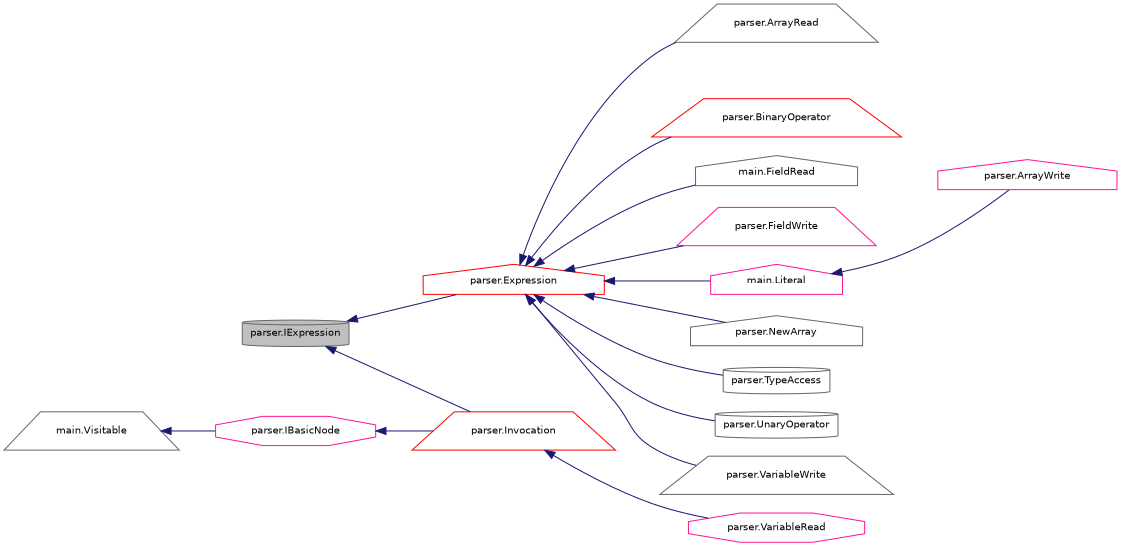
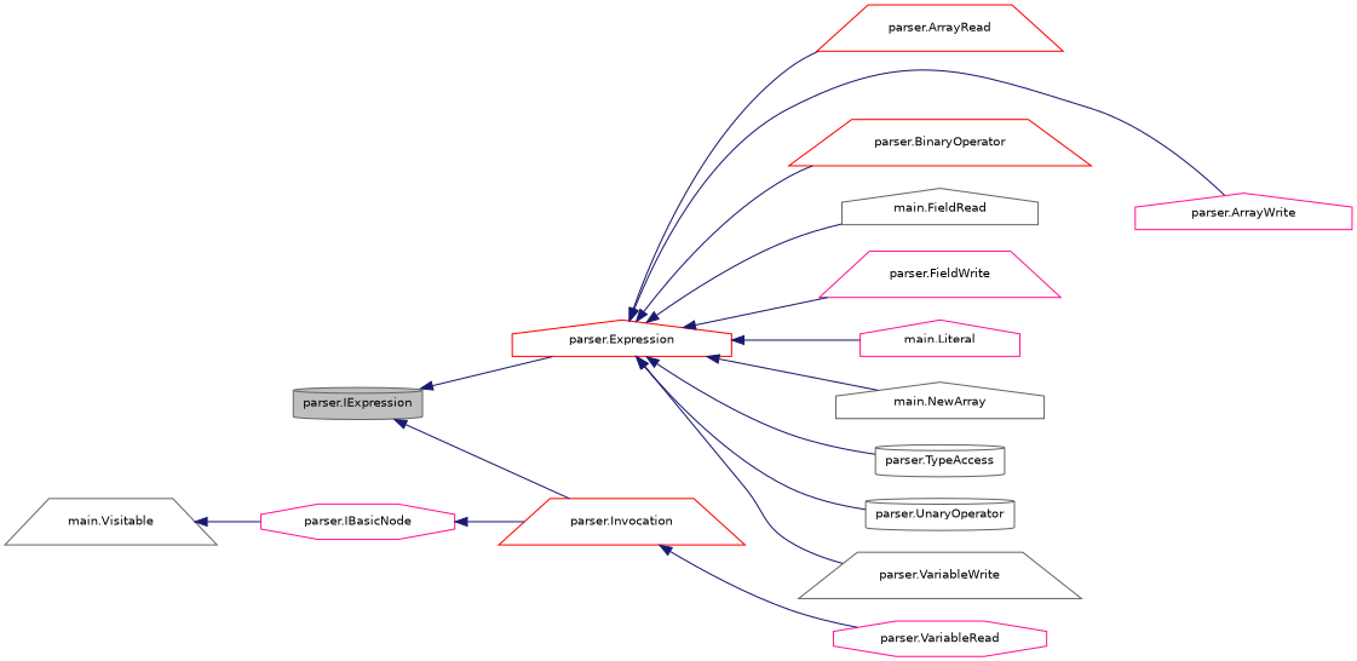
  digraph {
    rankdir=LR
    node [color=gray40 fillcolor=white fontname=Helvetica fontsize=10 shape=trapezium style=filled]
    edge [color=midnightblue dir=back fontname=Helvetica fontsize=10 labelfontname=Helvetica labelfontsize=10 style=solid]
    n1 [fillcolor=grey75 fontcolor=black height=0.2 label="parser.IExpression" shape=cylinder width=0.4]
    n2 [color=red height=0.2 label="parser.Expression" shape=house width=0.4]
    n3 [color=red height=0.2 label="parser.Invocation" width=0.4]
-   n4 [height=0.2 label="parser.ArrayRead" width=0.4]
+   n4 [color=red height=0.2 label="parser.ArrayRead" width=0.4]
    n5 [color=deeppink height=0.2 label="parser.ArrayWrite" shape=house width=0.4]
    n6 [color=red height=0.2 label="parser.BinaryOperator" width=0.4]
    n7 [height=0.2 label="main.FieldRead" shape=house width=0.4]
    n8 [color=deeppink height=0.2 label="parser.FieldWrite" width=0.4]
    n9 [color=deeppink height=0.2 label="main.Literal" shape=house width=0.4]
-   n10 [height=0.2 label="parser.NewArray" shape=house width=0.4]
+   n10 [height=0.2 label="main.NewArray" shape=house width=0.4]
    n11 [height=0.2 label="parser.TypeAccess" shape=cylinder width=0.4]
    n12 [height=0.2 label="parser.UnaryOperator" shape=cylinder width=0.4]
    n13 [height=0.2 label="parser.VariableWrite" width=0.4]
    n14 [color=deeppink height=0.2 label="parser.VariableRead" shape=octagon width=0.4]
    n15 [color=deeppink height=0.2 label="parser.IBasicNode" shape=octagon width=0.4]
    n16 [height=0.2 label="main.Visitable" width=0.4]
    n1 -> n2
    n1 -> n3
    n2 -> n4
-   n9 -> n5
+   n2 -> n5
    n2 -> n6
    n2 -> n7
    n2 -> n8
    n2 -> n9
    n2 -> n10
    n2 -> n11
    n2 -> n12
    n2 -> n13
    n3 -> n14
    n15 -> n3
    n16 -> n15
  }
